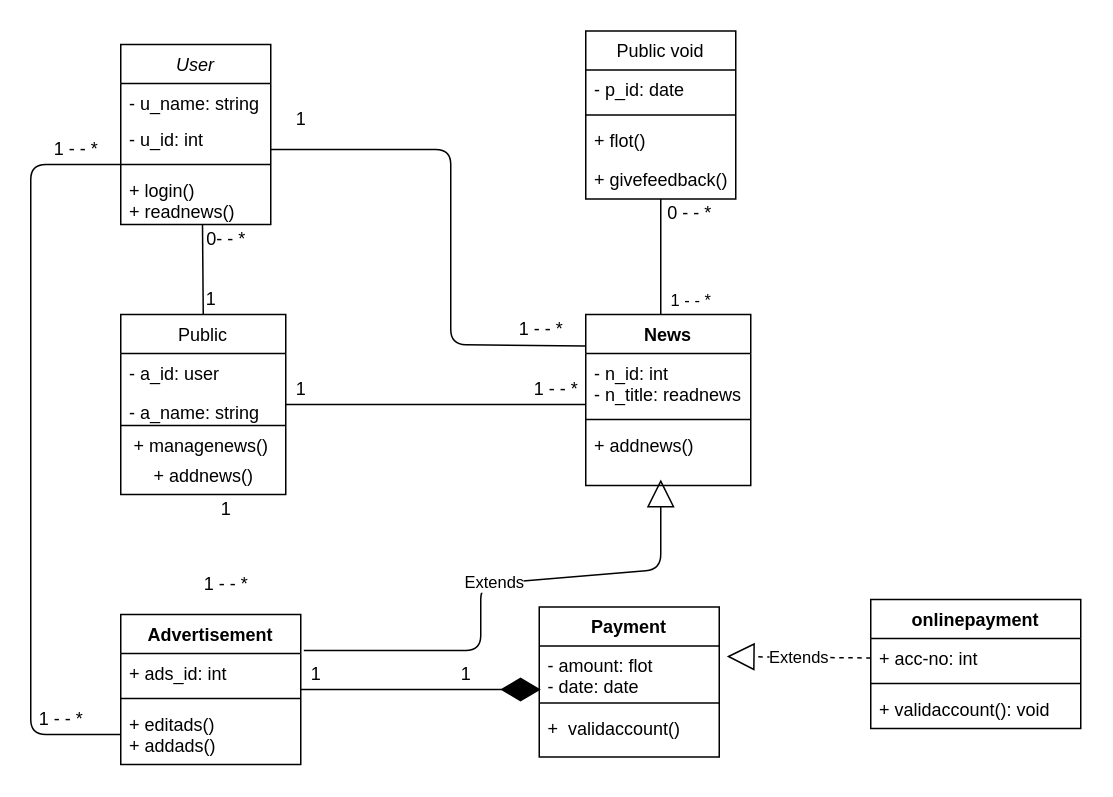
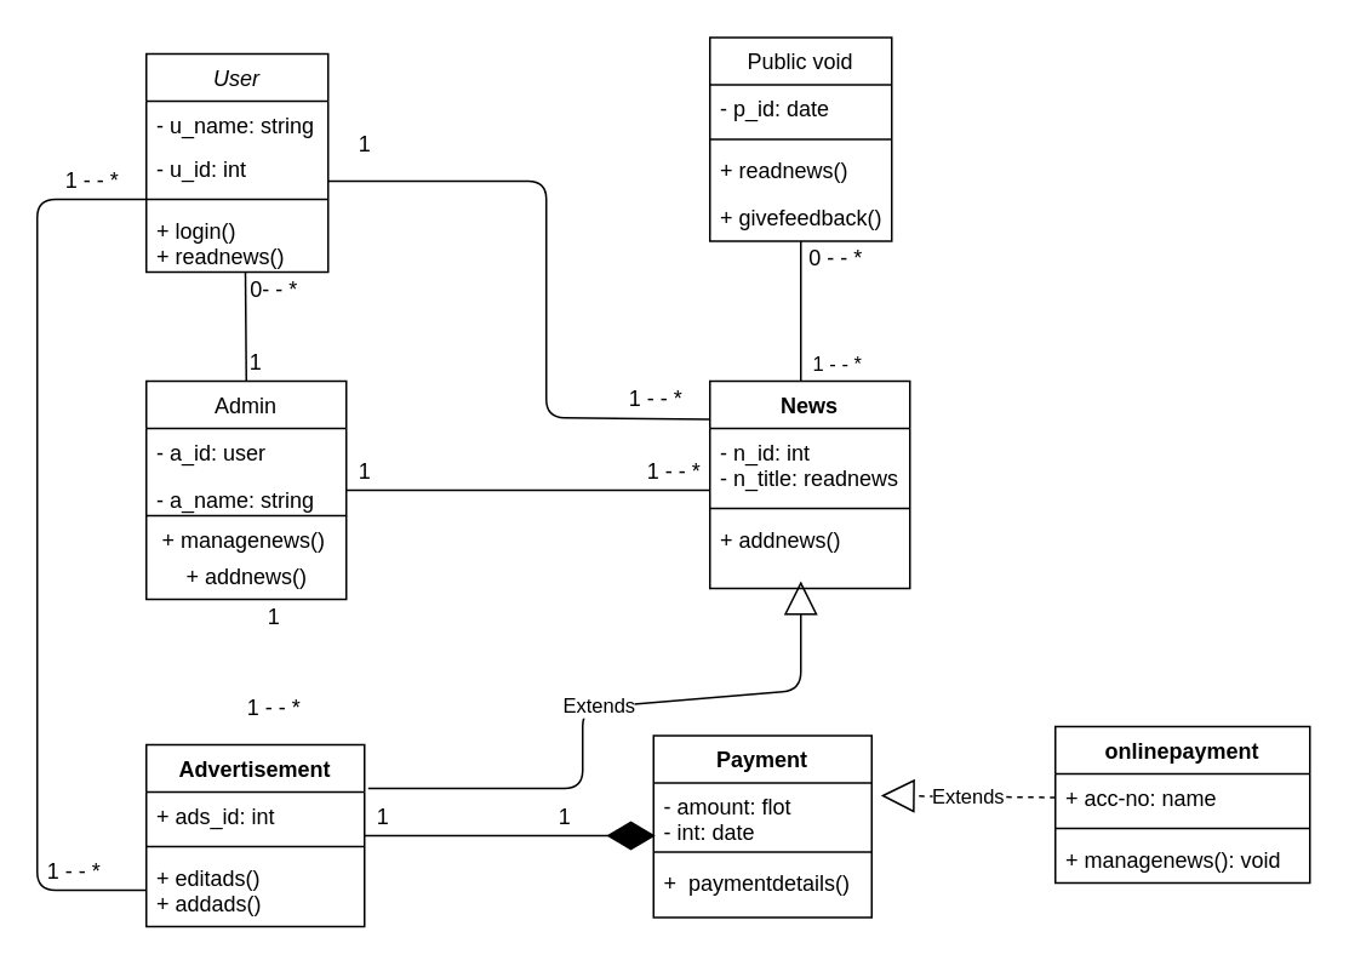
  <mxCell id="0" />
  <mxCell id="1" parent="0" />
  <mxCell id="2" value="User" style="swimlane;fontStyle=2;align=center;verticalAlign=top;childLayout=stackLayout;horizontal=1;startSize=26;horizontalStack=0;resizeParent=1;resizeLast=0;collapsible=1;marginBottom=0;rounded=0;shadow=0;strokeWidth=1;" parent="1" vertex="1"><mxGeometry x="80" y="29" width="100" height="120" as="geometry"><mxRectangle x="230" y="140" width="160" height="26" as="alternateBounds" /></mxGeometry></mxCell>
  <mxCell id="3" value="- u_name: string " style="text;align=left;verticalAlign=top;spacingLeft=4;spacingRight=4;overflow=hidden;rotatable=0;points=[[0,0.5],[1,0.5]];portConstraint=eastwest;" parent="2" vertex="1"><mxGeometry y="26" width="100" height="24" as="geometry" /></mxCell>
  <mxCell id="4" value="- u_id: int" style="text;align=left;verticalAlign=top;spacingLeft=4;spacingRight=4;overflow=hidden;rotatable=0;points=[[0,0.5],[1,0.5]];portConstraint=eastwest;rounded=0;shadow=0;html=0;" parent="2" vertex="1"><mxGeometry y="50" width="100" height="26" as="geometry" /></mxCell>
  <mxCell id="5" value="" style="line;html=1;strokeWidth=1;align=left;verticalAlign=middle;spacingTop=-1;spacingLeft=3;spacingRight=3;rotatable=0;labelPosition=right;points=[];portConstraint=eastwest;" parent="2" vertex="1"><mxGeometry y="76" width="100" height="8" as="geometry" /></mxCell>
  <mxCell id="6" style="edgeStyle=orthogonalEdgeStyle;rounded=0;orthogonalLoop=1;jettySize=auto;html=1;exitX=1;exitY=0.5;exitDx=0;exitDy=0;" edge="1" parent="2" source="3" target="3"><mxGeometry relative="1" as="geometry" /></mxCell>
  <mxCell id="7" style="edgeStyle=orthogonalEdgeStyle;rounded=0;orthogonalLoop=1;jettySize=auto;html=1;exitX=1;exitY=0.5;exitDx=0;exitDy=0;" edge="1" parent="2" source="4" target="4"><mxGeometry relative="1" as="geometry" /></mxCell>
  <mxCell id="8" value="+ login()&#10;+ readnews()" style="text;align=left;verticalAlign=top;spacingLeft=4;spacingRight=4;overflow=hidden;rotatable=0;points=[[0,0.5],[1,0.5]];portConstraint=eastwest;" parent="2" vertex="1"><mxGeometry y="84" width="100" height="36" as="geometry" /></mxCell>
- <mxCell id="9" value="Public" style="swimlane;fontStyle=0;align=center;verticalAlign=top;childLayout=stackLayout;horizontal=1;startSize=26;horizontalStack=0;resizeParent=1;resizeLast=0;collapsible=1;marginBottom=0;rounded=0;shadow=0;strokeWidth=1;" parent="1" vertex="1"><mxGeometry x="80" y="209" width="110" height="120" as="geometry"><mxRectangle x="130" y="380" width="160" height="26" as="alternateBounds" /></mxGeometry></mxCell>
+ <mxCell id="9" value="Admin" style="swimlane;fontStyle=0;align=center;verticalAlign=top;childLayout=stackLayout;horizontal=1;startSize=26;horizontalStack=0;resizeParent=1;resizeLast=0;collapsible=1;marginBottom=0;rounded=0;shadow=0;strokeWidth=1;" parent="1" vertex="1"><mxGeometry x="80" y="209" width="110" height="120" as="geometry"><mxRectangle x="130" y="380" width="160" height="26" as="alternateBounds" /></mxGeometry></mxCell>
  <mxCell id="10" value="- a_id: user&#10;" style="text;align=left;verticalAlign=top;spacingLeft=4;spacingRight=4;overflow=hidden;rotatable=0;points=[[0,0.5],[1,0.5]];portConstraint=eastwest;" parent="9" vertex="1"><mxGeometry y="26" width="110" height="26" as="geometry" /></mxCell>
  <mxCell id="11" value="- a_name: string" style="text;align=left;verticalAlign=top;spacingLeft=4;spacingRight=4;overflow=hidden;rotatable=0;points=[[0,0.5],[1,0.5]];portConstraint=eastwest;rounded=0;shadow=0;html=0;" parent="9" vertex="1"><mxGeometry y="52" width="110" height="18" as="geometry" /></mxCell>
  <mxCell id="12" value="" style="line;html=1;strokeWidth=1;align=left;verticalAlign=middle;spacingTop=-1;spacingLeft=3;spacingRight=3;rotatable=0;labelPosition=right;points=[];portConstraint=eastwest;" parent="9" vertex="1"><mxGeometry y="70" width="110" height="8" as="geometry" /></mxCell>
  <mxCell id="13" value="+ managenews()&amp;nbsp;" style="text;html=1;align=center;verticalAlign=middle;resizable=0;points=[];autosize=1;strokeColor=none;" vertex="1" parent="9"><mxGeometry y="78" width="110" height="20" as="geometry" /></mxCell>
  <mxCell id="14" value="+ addnews()" style="text;html=1;align=center;verticalAlign=middle;resizable=0;points=[];autosize=1;strokeColor=none;" vertex="1" parent="9"><mxGeometry y="98" width="110" height="20" as="geometry" /></mxCell>
  <mxCell id="15" value="Public void" style="swimlane;fontStyle=0;align=center;verticalAlign=top;childLayout=stackLayout;horizontal=1;startSize=26;horizontalStack=0;resizeParent=1;resizeLast=0;collapsible=1;marginBottom=0;rounded=0;shadow=0;strokeWidth=1;" parent="1" vertex="1"><mxGeometry x="390" y="20" width="100" height="112" as="geometry"><mxRectangle x="420" y="80" width="160" height="26" as="alternateBounds" /></mxGeometry></mxCell>
  <mxCell id="16" value="- p_id: date" style="text;align=left;verticalAlign=top;spacingLeft=4;spacingRight=4;overflow=hidden;rotatable=0;points=[[0,0.5],[1,0.5]];portConstraint=eastwest;rounded=0;shadow=0;html=0;" parent="15" vertex="1"><mxGeometry y="26" width="100" height="26" as="geometry" /></mxCell>
  <mxCell id="17" value="" style="line;html=1;strokeWidth=1;align=left;verticalAlign=middle;spacingTop=-1;spacingLeft=3;spacingRight=3;rotatable=0;labelPosition=right;points=[];portConstraint=eastwest;" parent="15" vertex="1"><mxGeometry y="52" width="100" height="8" as="geometry" /></mxCell>
- <mxCell id="18" value="+ flot()&#10;" style="text;align=left;verticalAlign=top;spacingLeft=4;spacingRight=4;overflow=hidden;rotatable=0;points=[[0,0.5],[1,0.5]];portConstraint=eastwest;rounded=0;shadow=0;html=0;" parent="15" vertex="1"><mxGeometry y="60" width="100" height="26" as="geometry" /></mxCell>
+ <mxCell id="18" value="+ readnews()&#10;" style="text;align=left;verticalAlign=top;spacingLeft=4;spacingRight=4;overflow=hidden;rotatable=0;points=[[0,0.5],[1,0.5]];portConstraint=eastwest;rounded=0;shadow=0;html=0;" parent="15" vertex="1"><mxGeometry y="60" width="100" height="26" as="geometry" /></mxCell>
  <mxCell id="19" value="+ givefeedback()" style="text;align=left;verticalAlign=top;spacingLeft=4;spacingRight=4;overflow=hidden;rotatable=0;points=[[0,0.5],[1,0.5]];portConstraint=eastwest;rounded=0;shadow=0;html=0;" parent="15" vertex="1"><mxGeometry y="86" width="100" height="26" as="geometry" /></mxCell>
  <mxCell id="20" value="" style="endArrow=none;html=1;exitX=0.5;exitY=0;exitDx=0;exitDy=0;" edge="1" parent="1" source="9"><mxGeometry width="50" height="50" relative="1" as="geometry"><mxPoint x="135" y="199" as="sourcePoint" /><mxPoint x="134.5" y="149" as="targetPoint" /></mxGeometry></mxCell>
  <mxCell id="21" value="0- - *" style="text;html=1;align=center;verticalAlign=middle;resizable=0;points=[];autosize=1;strokeColor=none;" vertex="1" parent="1"><mxGeometry x="130" y="149" width="40" height="20" as="geometry" /></mxCell>
  <mxCell id="22" value="1" style="text;html=1;align=center;verticalAlign=middle;resizable=0;points=[];autosize=1;strokeColor=none;" vertex="1" parent="1"><mxGeometry x="130" y="189" width="20" height="20" as="geometry" /></mxCell>
  <mxCell id="23" value="News" style="swimlane;fontStyle=1;align=center;verticalAlign=top;childLayout=stackLayout;horizontal=1;startSize=26;horizontalStack=0;resizeParent=1;resizeParentMax=0;resizeLast=0;collapsible=1;marginBottom=0;" vertex="1" parent="1"><mxGeometry x="390" y="209" width="110" height="114" as="geometry"><mxRectangle x="370" y="280" width="70" height="26" as="alternateBounds" /></mxGeometry></mxCell>
  <mxCell id="24" value="- n_id: int&#10;- n_title: readnews" style="text;strokeColor=none;fillColor=none;align=left;verticalAlign=top;spacingLeft=4;spacingRight=4;overflow=hidden;rotatable=0;points=[[0,0.5],[1,0.5]];portConstraint=eastwest;" vertex="1" parent="23"><mxGeometry y="26" width="110" height="40" as="geometry" /></mxCell>
  <mxCell id="25" value="" style="line;strokeWidth=1;fillColor=none;align=left;verticalAlign=middle;spacingTop=-1;spacingLeft=3;spacingRight=3;rotatable=0;labelPosition=right;points=[];portConstraint=eastwest;" vertex="1" parent="23"><mxGeometry y="66" width="110" height="8" as="geometry" /></mxCell>
  <mxCell id="26" value="+ addnews()&#10;" style="text;strokeColor=none;fillColor=none;align=left;verticalAlign=top;spacingLeft=4;spacingRight=4;overflow=hidden;rotatable=0;points=[[0,0.5],[1,0.5]];portConstraint=eastwest;" vertex="1" parent="23"><mxGeometry y="74" width="110" height="40" as="geometry" /></mxCell>
  <mxCell id="27" value="Payment" style="swimlane;fontStyle=1;align=center;verticalAlign=top;childLayout=stackLayout;horizontal=1;startSize=26;horizontalStack=0;resizeParent=1;resizeParentMax=0;resizeLast=0;collapsible=1;marginBottom=0;" vertex="1" parent="1"><mxGeometry x="359" y="404" width="120" height="100" as="geometry"><mxRectangle x="350" y="440" width="80" height="26" as="alternateBounds" /></mxGeometry></mxCell>
- <mxCell id="28" value="- amount: flot&#10;- date: date" style="text;strokeColor=none;fillColor=none;align=left;verticalAlign=top;spacingLeft=4;spacingRight=4;overflow=hidden;rotatable=0;points=[[0,0.5],[1,0.5]];portConstraint=eastwest;" vertex="1" parent="27"><mxGeometry y="26" width="120" height="34" as="geometry" /></mxCell>
+ <mxCell id="28" value="- amount: flot&#10;- int: date" style="text;strokeColor=none;fillColor=none;align=left;verticalAlign=top;spacingLeft=4;spacingRight=4;overflow=hidden;rotatable=0;points=[[0,0.5],[1,0.5]];portConstraint=eastwest;" vertex="1" parent="27"><mxGeometry y="26" width="120" height="34" as="geometry" /></mxCell>
  <mxCell id="29" value="" style="line;strokeWidth=1;fillColor=none;align=left;verticalAlign=middle;spacingTop=-1;spacingLeft=3;spacingRight=3;rotatable=0;labelPosition=right;points=[];portConstraint=eastwest;" vertex="1" parent="27"><mxGeometry y="60" width="120" height="8" as="geometry" /></mxCell>
- <mxCell id="30" value="+  validaccount()" style="text;strokeColor=none;fillColor=none;align=left;verticalAlign=top;spacingLeft=4;spacingRight=4;overflow=hidden;rotatable=0;points=[[0,0.5],[1,0.5]];portConstraint=eastwest;" vertex="1" parent="27"><mxGeometry y="68" width="120" height="32" as="geometry" /></mxCell>
+ <mxCell id="30" value="+  paymentdetails()" style="text;strokeColor=none;fillColor=none;align=left;verticalAlign=top;spacingLeft=4;spacingRight=4;overflow=hidden;rotatable=0;points=[[0,0.5],[1,0.5]];portConstraint=eastwest;" vertex="1" parent="27"><mxGeometry y="68" width="120" height="32" as="geometry" /></mxCell>
  <mxCell id="31" value="Advertisement" style="swimlane;fontStyle=1;align=center;verticalAlign=top;childLayout=stackLayout;horizontal=1;startSize=26;horizontalStack=0;resizeParent=1;resizeParentMax=0;resizeLast=0;collapsible=1;marginBottom=0;" vertex="1" parent="1"><mxGeometry x="80" y="409" width="120" height="100" as="geometry" /></mxCell>
  <mxCell id="32" value="+ ads_id: int" style="text;strokeColor=none;fillColor=none;align=left;verticalAlign=top;spacingLeft=4;spacingRight=4;overflow=hidden;rotatable=0;points=[[0,0.5],[1,0.5]];portConstraint=eastwest;" vertex="1" parent="31"><mxGeometry y="26" width="120" height="26" as="geometry" /></mxCell>
  <mxCell id="33" value="" style="line;strokeWidth=1;fillColor=none;align=left;verticalAlign=middle;spacingTop=-1;spacingLeft=3;spacingRight=3;rotatable=0;labelPosition=right;points=[];portConstraint=eastwest;" vertex="1" parent="31"><mxGeometry y="52" width="120" height="8" as="geometry" /></mxCell>
  <mxCell id="34" value="+ editads()&#10;+ addads()" style="text;strokeColor=none;fillColor=none;align=left;verticalAlign=top;spacingLeft=4;spacingRight=4;overflow=hidden;rotatable=0;points=[[0,0.5],[1,0.5]];portConstraint=eastwest;" vertex="1" parent="31"><mxGeometry y="60" width="120" height="40" as="geometry" /></mxCell>
  <mxCell id="35" style="edgeStyle=orthogonalEdgeStyle;rounded=0;orthogonalLoop=1;jettySize=auto;html=1;exitX=1;exitY=0.5;exitDx=0;exitDy=0;" edge="1" parent="31" source="32" target="32"><mxGeometry relative="1" as="geometry" /></mxCell>
  <mxCell id="36" value="onlinepayment" style="swimlane;fontStyle=1;align=center;verticalAlign=top;childLayout=stackLayout;horizontal=1;startSize=26;horizontalStack=0;resizeParent=1;resizeParentMax=0;resizeLast=0;collapsible=1;marginBottom=0;" vertex="1" parent="1"><mxGeometry x="580" y="399" width="140" height="86" as="geometry"><mxRectangle x="560" y="464" width="120" height="26" as="alternateBounds" /></mxGeometry></mxCell>
- <mxCell id="37" value="+ acc-no: int" style="text;strokeColor=none;fillColor=none;align=left;verticalAlign=top;spacingLeft=4;spacingRight=4;overflow=hidden;rotatable=0;points=[[0,0.5],[1,0.5]];portConstraint=eastwest;" vertex="1" parent="36"><mxGeometry y="26" width="140" height="26" as="geometry" /></mxCell>
+ <mxCell id="37" value="+ acc-no: name" style="text;strokeColor=none;fillColor=none;align=left;verticalAlign=top;spacingLeft=4;spacingRight=4;overflow=hidden;rotatable=0;points=[[0,0.5],[1,0.5]];portConstraint=eastwest;" vertex="1" parent="36"><mxGeometry y="26" width="140" height="26" as="geometry" /></mxCell>
  <mxCell id="38" value="" style="line;strokeWidth=1;fillColor=none;align=left;verticalAlign=middle;spacingTop=-1;spacingLeft=3;spacingRight=3;rotatable=0;labelPosition=right;points=[];portConstraint=eastwest;" vertex="1" parent="36"><mxGeometry y="52" width="140" height="8" as="geometry" /></mxCell>
- <mxCell id="39" value="+ validaccount(): void" style="text;strokeColor=none;fillColor=none;align=left;verticalAlign=top;spacingLeft=4;spacingRight=4;overflow=hidden;rotatable=0;points=[[0,0.5],[1,0.5]];portConstraint=eastwest;" vertex="1" parent="36"><mxGeometry y="60" width="140" height="26" as="geometry" /></mxCell>
+ <mxCell id="39" value="+ managenews(): void" style="text;strokeColor=none;fillColor=none;align=left;verticalAlign=top;spacingLeft=4;spacingRight=4;overflow=hidden;rotatable=0;points=[[0,0.5],[1,0.5]];portConstraint=eastwest;" vertex="1" parent="36"><mxGeometry y="60" width="140" height="26" as="geometry" /></mxCell>
  <mxCell id="40" value="" style="endArrow=none;html=1;entryX=0.5;entryY=1;entryDx=0;entryDy=0;entryPerimeter=0;" edge="1" parent="1" target="19"><mxGeometry width="50" height="50" relative="1" as="geometry"><mxPoint x="440" y="209" as="sourcePoint" /><mxPoint x="440" y="189" as="targetPoint" /></mxGeometry></mxCell>
  <mxCell id="41" value="1 - - *" style="edgeLabel;html=1;align=center;verticalAlign=middle;resizable=0;points=[];" vertex="1" connectable="0" parent="40"><mxGeometry x="-0.739" y="-2" relative="1" as="geometry"><mxPoint x="17" as="offset" /></mxGeometry></mxCell>
  <mxCell id="42" value="0 - - *" style="text;html=1;align=center;verticalAlign=middle;resizable=0;points=[];autosize=1;strokeColor=none;" vertex="1" parent="1"><mxGeometry x="439" y="132" width="40" height="20" as="geometry" /></mxCell>
  <mxCell id="43" value="" style="endArrow=none;html=1;" edge="1" parent="1"><mxGeometry width="50" height="50" relative="1" as="geometry"><mxPoint x="190" y="269" as="sourcePoint" /><mxPoint x="390" y="269" as="targetPoint" /></mxGeometry></mxCell>
  <mxCell id="44" value="1" style="text;html=1;align=center;verticalAlign=middle;resizable=0;points=[];autosize=1;strokeColor=none;" vertex="1" parent="1"><mxGeometry x="190" y="249" width="20" height="20" as="geometry" /></mxCell>
  <mxCell id="45" value="1 - - *" style="text;html=1;align=center;verticalAlign=middle;resizable=0;points=[];autosize=1;strokeColor=none;" vertex="1" parent="1"><mxGeometry x="350" y="249" width="40" height="20" as="geometry" /></mxCell>
  <mxCell id="46" value="" style="endArrow=none;html=1;" edge="1" parent="1"><mxGeometry width="50" height="50" relative="1" as="geometry"><mxPoint x="180" y="99" as="sourcePoint" /><mxPoint x="390" y="230" as="targetPoint" /><Array as="points"><mxPoint x="300" y="99" /><mxPoint x="300" y="121" /><mxPoint x="300" y="229" /></Array></mxGeometry></mxCell>
  <mxCell id="47" value="1 - - *" style="text;html=1;align=center;verticalAlign=middle;resizable=0;points=[];autosize=1;strokeColor=none;" vertex="1" parent="1"><mxGeometry x="340" y="209" width="40" height="20" as="geometry" /></mxCell>
  <mxCell id="48" value="1" style="text;html=1;align=center;verticalAlign=middle;resizable=0;points=[];autosize=1;strokeColor=none;" vertex="1" parent="1"><mxGeometry x="190" y="69" width="20" height="20" as="geometry" /></mxCell>
  <mxCell id="49" value="" style="endArrow=none;html=1;exitX=0;exitY=0.5;exitDx=0;exitDy=0;" edge="1" parent="1" source="34"><mxGeometry width="50" height="50" relative="1" as="geometry"><mxPoint x="20" y="459" as="sourcePoint" /><mxPoint x="80" y="109" as="targetPoint" /><Array as="points"><mxPoint x="20" y="489" /><mxPoint x="20" y="109" /></Array></mxGeometry></mxCell>
  <mxCell id="50" value="1 - - *" style="text;html=1;align=center;verticalAlign=middle;resizable=0;points=[];autosize=1;strokeColor=none;" vertex="1" parent="1"><mxGeometry x="30" y="89" width="40" height="20" as="geometry" /></mxCell>
  <mxCell id="51" value="1 - - *" style="text;html=1;align=center;verticalAlign=middle;resizable=0;points=[];autosize=1;strokeColor=none;" vertex="1" parent="1"><mxGeometry x="20" y="469" width="40" height="20" as="geometry" /></mxCell>
  <mxCell id="52" value="1" style="text;html=1;align=center;verticalAlign=middle;resizable=0;points=[];autosize=1;strokeColor=none;" vertex="1" parent="1"><mxGeometry x="140" y="329" width="20" height="20" as="geometry" /></mxCell>
  <mxCell id="53" value="1 - - *" style="text;html=1;align=center;verticalAlign=middle;resizable=0;points=[];autosize=1;strokeColor=none;" vertex="1" parent="1"><mxGeometry x="130" y="379" width="40" height="20" as="geometry" /></mxCell>
  <mxCell id="54" value="" style="endArrow=diamondThin;endFill=1;endSize=24;html=1;" edge="1" parent="1"><mxGeometry width="160" relative="1" as="geometry"><mxPoint x="200" y="459" as="sourcePoint" /><mxPoint x="360" y="459" as="targetPoint" /></mxGeometry></mxCell>
  <mxCell id="55" value="1" style="text;html=1;align=center;verticalAlign=middle;resizable=0;points=[];autosize=1;strokeColor=none;" vertex="1" parent="1"><mxGeometry x="200" y="439" width="20" height="20" as="geometry" /></mxCell>
  <mxCell id="56" value="1" style="text;html=1;align=center;verticalAlign=middle;resizable=0;points=[];autosize=1;strokeColor=none;" vertex="1" parent="1"><mxGeometry x="300" y="439" width="20" height="20" as="geometry" /></mxCell>
  <mxCell id="57" value="Extends" style="endArrow=block;endSize=16;endFill=0;html=1;exitX=1.017;exitY=-0.077;exitDx=0;exitDy=0;exitPerimeter=0;" edge="1" parent="1" source="32"><mxGeometry width="160" relative="1" as="geometry"><mxPoint x="230" y="359" as="sourcePoint" /><mxPoint x="440" y="319" as="targetPoint" /><Array as="points"><mxPoint x="320" y="433" /><mxPoint x="320" y="389" /><mxPoint x="440" y="379" /></Array></mxGeometry></mxCell>
  <mxCell id="58" value="Extends" style="endArrow=block;endSize=16;endFill=0;html=1;exitX=0;exitY=0.5;exitDx=0;exitDy=0;entryX=1.042;entryY=0.206;entryDx=0;entryDy=0;entryPerimeter=0;dashed=1;" edge="1" parent="1" source="37" target="28"><mxGeometry width="160" relative="1" as="geometry"><mxPoint x="520" y="339" as="sourcePoint" /><mxPoint x="485" y="448" as="targetPoint" /></mxGeometry></mxCell>
